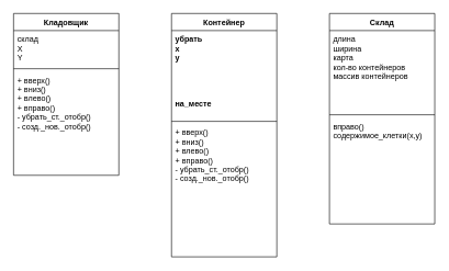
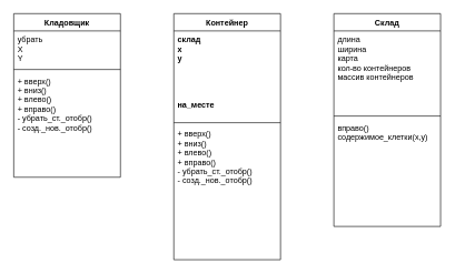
  <mxCell id="0" />
  <mxCell id="1" parent="0" />
  <mxCell id="2" value="Склад" style="swimlane;fontStyle=1;align=center;verticalAlign=top;childLayout=stackLayout;horizontal=1;startSize=26;horizontalStack=0;resizeParent=1;resizeParentMax=0;resizeLast=0;collapsible=1;marginBottom=0;" vertex="1" parent="1"><mxGeometry x="500" y="20" width="160" height="320" as="geometry" /></mxCell>
  <mxCell id="3" value="длина&#10;ширина&#10;карта&#10;кол-во контейнеров&#10;массив контейнеров" style="text;strokeColor=none;fillColor=none;align=left;verticalAlign=top;spacingLeft=4;spacingRight=4;overflow=hidden;rotatable=0;points=[[0,0.5],[1,0.5]];portConstraint=eastwest;" vertex="1" parent="2"><mxGeometry y="26" width="160" height="124" as="geometry" /></mxCell>
  <mxCell id="4" value="" style="line;strokeWidth=1;fillColor=none;align=left;verticalAlign=middle;spacingTop=-1;spacingLeft=3;spacingRight=3;rotatable=0;labelPosition=right;points=[];portConstraint=eastwest;" vertex="1" parent="2"><mxGeometry y="150" width="160" height="8" as="geometry" /></mxCell>
  <mxCell id="5" value="вправо()&#10;содержимое_клетки(x,y)" style="text;strokeColor=none;fillColor=none;align=left;verticalAlign=top;spacingLeft=4;spacingRight=4;overflow=hidden;rotatable=0;points=[[0,0.5],[1,0.5]];portConstraint=eastwest;" vertex="1" parent="2"><mxGeometry y="158" width="160" height="162" as="geometry" /></mxCell>
  <mxCell id="6" value="Контейнер" style="swimlane;fontStyle=1;align=center;verticalAlign=top;childLayout=stackLayout;horizontal=1;startSize=26;horizontalStack=0;resizeParent=1;resizeParentMax=0;resizeLast=0;collapsible=1;marginBottom=0;" vertex="1" parent="1"><mxGeometry x="260" y="20" width="160" height="370" as="geometry" /></mxCell>
- <mxCell id="7" value="убрать&#10;x&#10;y&#10;&#10;&#10;&#10;&#10;на_месте" style="text;strokeColor=none;fillColor=none;align=left;verticalAlign=top;spacingLeft=4;spacingRight=4;overflow=hidden;rotatable=0;points=[[0,0.5],[1,0.5]];portConstraint=eastwest;fontStyle=1" vertex="1" parent="6"><mxGeometry y="26" width="160" height="134" as="geometry" /></mxCell>
+ <mxCell id="7" value="склад&#10;x&#10;y&#10;&#10;&#10;&#10;&#10;на_месте" style="text;strokeColor=none;fillColor=none;align=left;verticalAlign=top;spacingLeft=4;spacingRight=4;overflow=hidden;rotatable=0;points=[[0,0.5],[1,0.5]];portConstraint=eastwest;fontStyle=1" vertex="1" parent="6"><mxGeometry y="26" width="160" height="134" as="geometry" /></mxCell>
  <mxCell id="8" value="" style="line;strokeWidth=1;fillColor=none;align=left;verticalAlign=middle;spacingTop=-1;spacingLeft=3;spacingRight=3;rotatable=0;labelPosition=right;points=[];portConstraint=eastwest;" vertex="1" parent="6"><mxGeometry y="160" width="160" height="8" as="geometry" /></mxCell>
  <mxCell id="9" value="+ вверх()&#10;+ вниз()&#10;+ влево()&#10;+ вправо()&#10;- убрать_ст._отобр()&#10;- созд._нов._отобр()" style="text;strokeColor=none;fillColor=none;align=left;verticalAlign=top;spacingLeft=4;spacingRight=4;overflow=hidden;rotatable=0;points=[[0,0.5],[1,0.5]];portConstraint=eastwest;" vertex="1" parent="6"><mxGeometry y="168" width="160" height="202" as="geometry" /></mxCell>
  <mxCell id="10" value="Кладовщик" style="swimlane;fontStyle=1;align=center;verticalAlign=top;childLayout=stackLayout;horizontal=1;startSize=26;horizontalStack=0;resizeParent=1;resizeParentMax=0;resizeLast=0;collapsible=1;marginBottom=0;" vertex="1" parent="1"><mxGeometry x="20" y="20" width="160" height="246" as="geometry" /></mxCell>
- <mxCell id="11" value="склад&#10;X&#10;Y&#10;" style="text;strokeColor=none;fillColor=none;align=left;verticalAlign=top;spacingLeft=4;spacingRight=4;overflow=hidden;rotatable=0;points=[[0,0.5],[1,0.5]];portConstraint=eastwest;" vertex="1" parent="10"><mxGeometry y="26" width="160" height="54" as="geometry" /></mxCell>
+ <mxCell id="11" value="убрать&#10;X&#10;Y&#10;" style="text;strokeColor=none;fillColor=none;align=left;verticalAlign=top;spacingLeft=4;spacingRight=4;overflow=hidden;rotatable=0;points=[[0,0.5],[1,0.5]];portConstraint=eastwest;" vertex="1" parent="10"><mxGeometry y="26" width="160" height="54" as="geometry" /></mxCell>
  <mxCell id="12" value="" style="line;strokeWidth=1;fillColor=none;align=left;verticalAlign=middle;spacingTop=-1;spacingLeft=3;spacingRight=3;rotatable=0;labelPosition=right;points=[];portConstraint=eastwest;" vertex="1" parent="10"><mxGeometry y="80" width="160" height="8" as="geometry" /></mxCell>
  <mxCell id="13" value="+ вверх()&#10;+ вниз()&#10;+ влево()&#10;+ вправо()&#10;- убрать_ст._отобр()&#10;- созд._нов._отобр()" style="text;strokeColor=none;fillColor=none;align=left;verticalAlign=top;spacingLeft=4;spacingRight=4;overflow=hidden;rotatable=0;points=[[0,0.5],[1,0.5]];portConstraint=eastwest;" vertex="1" parent="10"><mxGeometry y="88" width="160" height="158" as="geometry" /></mxCell>
